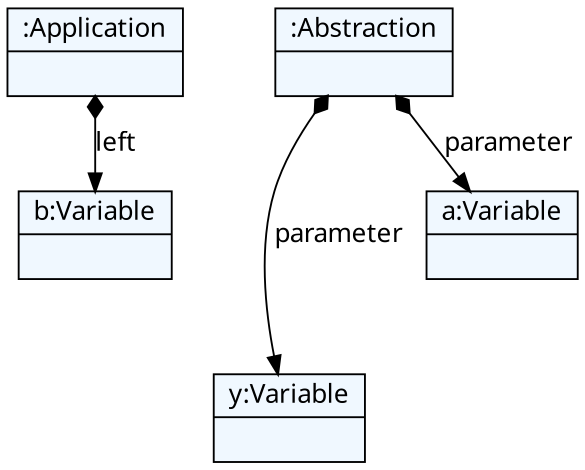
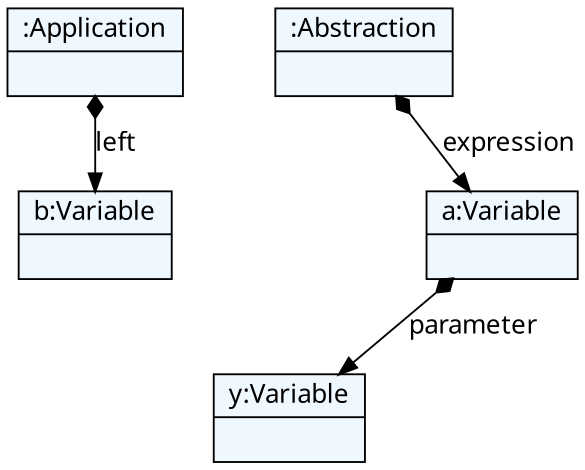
  digraph {
    fontname="Noto Sans"
    fontsize=8
    nodesep=0.3
    node [fillcolor=aliceblue fontname="Noto Sans" shape=record style=filled]
    edge [arrowtail=diamond dir=both fontname="Noto Sans"]
    n1 [label="{:Application|}"]
    n2 [label="{b:Variable|}"]
    n3 [label="{:Abstraction|}"]
    n4 [label="{y:Variable|}"]
    n5 [label="{a:Variable|}"]
    n1 -> n2 [label=left]
-   n3 -> n4 [label=parameter]
-   n3 -> n5 [label=parameter]
+   n5 -> n4 [label=parameter]
+   n3 -> n5 [label=expression]
  }
